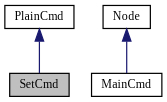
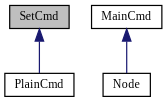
  digraph {
    fontname="Liberation Serif"
    node [color=black fillcolor=white fontname="Liberation Serif" fontsize=10 shape=record style=filled]
    edge [color=midnightblue dir=back fontname="Liberation Serif" fontsize=10 labelfontname=Helvetica labelfontsize=10 style=solid]
    n1 [fillcolor=grey75 fontcolor=black height=0.2 label=SetCmd width=0.4]
    n2 [height=0.2 label=PlainCmd width=0.4]
    n3 [height=0.2 label=MainCmd width=0.4]
    n4 [height=0.2 label="Node" width=0.4]
-   n2 -> n1
-   n4 -> n3
+   n1 -> n2
+   n3 -> n4
  }
